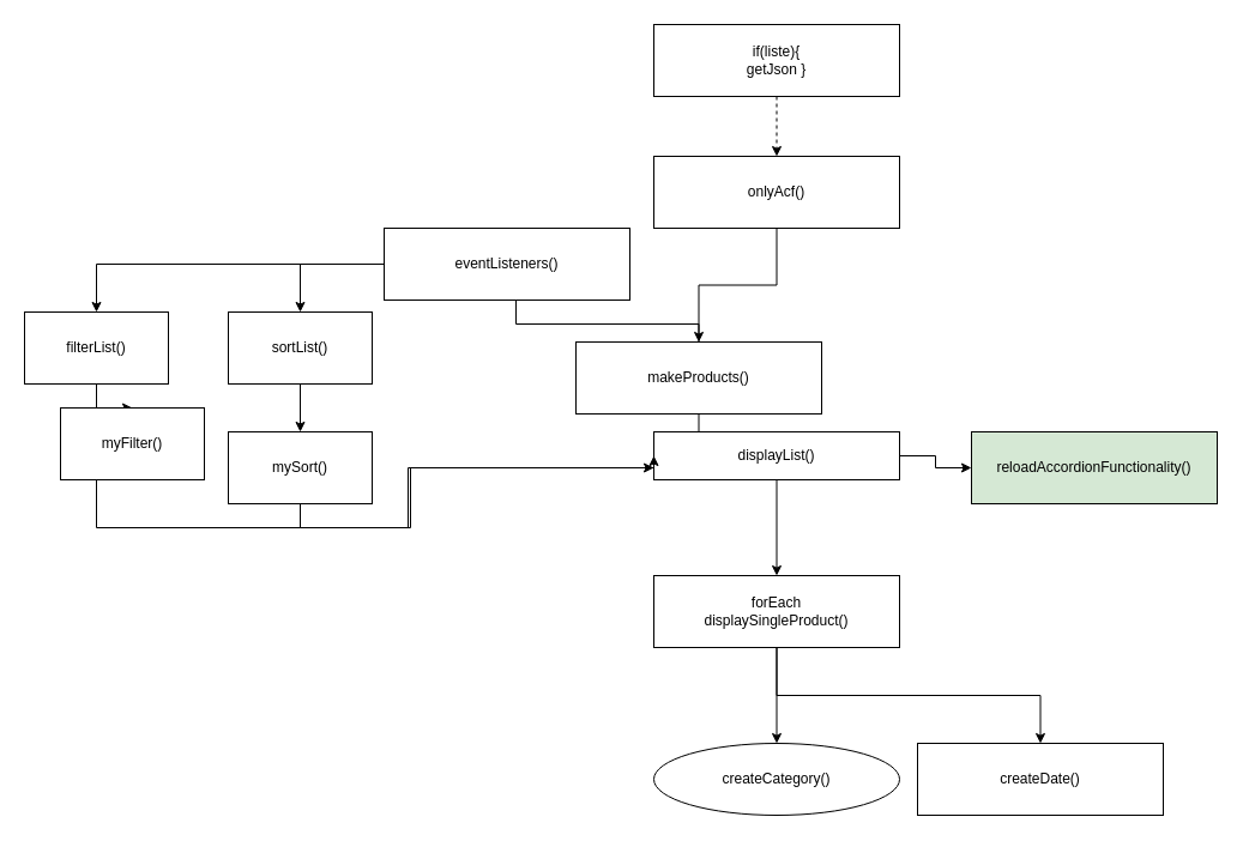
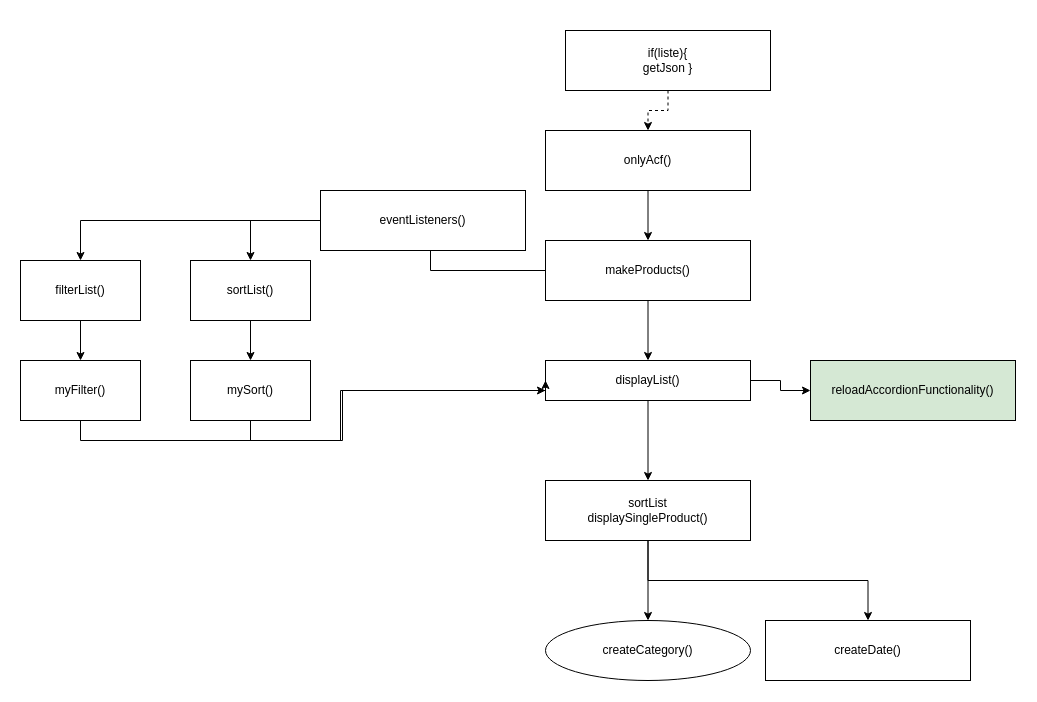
  <mxCell id="0" />
  <mxCell id="1" parent="0" />
  <mxCell id="2" style="edgeStyle=orthogonalEdgeStyle;rounded=0;orthogonalLoop=1;jettySize=auto;html=1;exitX=0.5;exitY=1;exitDx=0;exitDy=0;dashed=1;" edge="1" parent="1" source="3" target="5"><mxGeometry relative="1" as="geometry" /></mxCell>
- <mxCell id="3" value="if(liste){&lt;br&gt;getJson }" style="whiteSpace=wrap;html=1;" parent="1" vertex="1"><mxGeometry x="545" y="20" width="205" height="60" as="geometry" /></mxCell>
+ <mxCell id="3" value="if(liste){&lt;br&gt;getJson }" style="whiteSpace=wrap;html=1;" parent="1" vertex="1"><mxGeometry x="565" y="30" width="205" height="60" as="geometry" /></mxCell>
  <mxCell id="4" value="" style="edgeStyle=orthogonalEdgeStyle;rounded=0;orthogonalLoop=1;jettySize=auto;html=1;" edge="1" parent="1" source="5" target="10"><mxGeometry relative="1" as="geometry" /></mxCell>
  <mxCell id="5" value="onlyAcf()" style="whiteSpace=wrap;html=1;" parent="1" vertex="1"><mxGeometry x="545" y="130" width="205" height="60" as="geometry" /></mxCell>
  <mxCell id="6" value="" style="edgeStyle=orthogonalEdgeStyle;rounded=0;orthogonalLoop=1;jettySize=auto;html=1;endArrow=none;" edge="1" parent="1" source="10" target="13"><mxGeometry relative="1" as="geometry"><Array as="points"><mxPoint x="430" y="270" /></Array></mxGeometry></mxCell>
  <mxCell id="7" value="" style="edgeStyle=orthogonalEdgeStyle;rounded=0;orthogonalLoop=1;jettySize=auto;html=1;" edge="1" parent="1" source="10" target="16"><mxGeometry relative="1" as="geometry" /></mxCell>
  <mxCell id="8" style="edgeStyle=orthogonalEdgeStyle;rounded=0;orthogonalLoop=1;jettySize=auto;html=1;exitX=0.5;exitY=1;exitDx=0;exitDy=0;" edge="1" parent="1" source="17" target="18"><mxGeometry relative="1" as="geometry" /></mxCell>
  <mxCell id="9" style="edgeStyle=orthogonalEdgeStyle;rounded=0;orthogonalLoop=1;jettySize=auto;html=1;exitX=0.5;exitY=1;exitDx=0;exitDy=0;" edge="1" parent="1" source="17" target="19"><mxGeometry relative="1" as="geometry" /></mxCell>
- <mxCell id="10" value="makeProducts()" style="whiteSpace=wrap;html=1;" vertex="1" parent="1"><mxGeometry x="480" y="285" width="205" height="60" as="geometry" /></mxCell>
+ <mxCell id="10" value="makeProducts()" style="whiteSpace=wrap;html=1;" vertex="1" parent="1"><mxGeometry x="545" y="240" width="205" height="60" as="geometry" /></mxCell>
  <mxCell id="11" value="" style="edgeStyle=orthogonalEdgeStyle;rounded=0;orthogonalLoop=1;jettySize=auto;html=1;" edge="1" parent="1" source="13" target="22"><mxGeometry relative="1" as="geometry" /></mxCell>
  <mxCell id="12" value="" style="edgeStyle=orthogonalEdgeStyle;rounded=0;orthogonalLoop=1;jettySize=auto;html=1;" edge="1" parent="1" source="13" target="24"><mxGeometry relative="1" as="geometry"><Array as="points"><mxPoint x="398" y="220" /><mxPoint x="250" y="220" /></Array></mxGeometry></mxCell>
  <mxCell id="13" value="eventListeners()" style="whiteSpace=wrap;html=1;" vertex="1" parent="1"><mxGeometry x="320" y="190" width="205" height="60" as="geometry" /></mxCell>
  <mxCell id="14" value="" style="edgeStyle=orthogonalEdgeStyle;rounded=0;orthogonalLoop=1;jettySize=auto;html=1;" edge="1" parent="1" source="16" target="17"><mxGeometry relative="1" as="geometry" /></mxCell>
  <mxCell id="15" style="edgeStyle=orthogonalEdgeStyle;rounded=0;orthogonalLoop=1;jettySize=auto;html=1;exitX=1;exitY=0.5;exitDx=0;exitDy=0;" edge="1" parent="1" source="16" target="20"><mxGeometry relative="1" as="geometry" /></mxCell>
  <mxCell id="16" value="displayList()" style="whiteSpace=wrap;html=1;" vertex="1" parent="1"><mxGeometry x="545" y="360" width="205" height="40" as="geometry" /></mxCell>
- <mxCell id="17" value="forEach&lt;br&gt;displaySingleProduct()" style="whiteSpace=wrap;html=1;" vertex="1" parent="1"><mxGeometry x="545" y="480" width="205" height="60" as="geometry" /></mxCell>
+ <mxCell id="17" value="sortList&lt;br&gt;displaySingleProduct()" style="whiteSpace=wrap;html=1;" vertex="1" parent="1"><mxGeometry x="545" y="480" width="205" height="60" as="geometry" /></mxCell>
  <mxCell id="18" value="createCategory()" style="ellipse;whiteSpace=wrap;html=1;" vertex="1" parent="1"><mxGeometry x="545" y="620" width="205" height="60" as="geometry" /></mxCell>
  <mxCell id="19" value="createDate()" style="whiteSpace=wrap;html=1;" vertex="1" parent="1"><mxGeometry x="765" y="620" width="205" height="60" as="geometry" /></mxCell>
  <mxCell id="20" value="reloadAccordionFunctionality()" style="whiteSpace=wrap;html=1;fillColor=#d5e8d4;" vertex="1" parent="1"><mxGeometry x="810" y="360" width="205" height="60" as="geometry" /></mxCell>
  <mxCell id="21" value="" style="edgeStyle=orthogonalEdgeStyle;rounded=0;orthogonalLoop=1;jettySize=auto;html=1;" edge="1" parent="1" source="22" target="28"><mxGeometry relative="1" as="geometry" /></mxCell>
  <mxCell id="22" value="filterList()" style="whiteSpace=wrap;html=1;" vertex="1" parent="1"><mxGeometry x="20" y="260" width="120" height="60" as="geometry" /></mxCell>
  <mxCell id="23" value="" style="edgeStyle=orthogonalEdgeStyle;rounded=0;orthogonalLoop=1;jettySize=auto;html=1;" edge="1" parent="1" source="24" target="26"><mxGeometry relative="1" as="geometry" /></mxCell>
  <mxCell id="24" value="sortList()" style="whiteSpace=wrap;html=1;" vertex="1" parent="1"><mxGeometry x="190" y="260" width="120" height="60" as="geometry" /></mxCell>
  <mxCell id="25" style="edgeStyle=orthogonalEdgeStyle;rounded=0;orthogonalLoop=1;jettySize=auto;html=1;exitX=0.5;exitY=1;exitDx=0;exitDy=0;entryX=0;entryY=0.5;entryDx=0;entryDy=0;" edge="1" parent="1" source="26" target="16"><mxGeometry relative="1" as="geometry"><Array as="points"><mxPoint x="250" y="440" /><mxPoint x="340" y="440" /><mxPoint x="340" y="390" /></Array></mxGeometry></mxCell>
  <mxCell id="26" value="mySort()" style="whiteSpace=wrap;html=1;" vertex="1" parent="1"><mxGeometry x="190" y="360" width="120" height="60" as="geometry" /></mxCell>
  <mxCell id="27" style="edgeStyle=orthogonalEdgeStyle;rounded=0;orthogonalLoop=1;jettySize=auto;html=1;exitX=0.5;exitY=1;exitDx=0;exitDy=0;" edge="1" parent="1" source="28" target="16"><mxGeometry relative="1" as="geometry"><Array as="points"><mxPoint x="80" y="440" /><mxPoint x="342" y="440" /><mxPoint x="342" y="390" /></Array></mxGeometry></mxCell>
- <mxCell id="28" value="myFilter()" style="whiteSpace=wrap;html=1;" vertex="1" parent="1"><mxGeometry x="50" y="340" width="120" height="60" as="geometry" /></mxCell>
+ <mxCell id="28" value="myFilter()" style="whiteSpace=wrap;html=1;" vertex="1" parent="1"><mxGeometry x="20" y="360" width="120" height="60" as="geometry" /></mxCell>
  <mxCell id="29" style="edgeStyle=orthogonalEdgeStyle;rounded=0;orthogonalLoop=1;jettySize=auto;html=1;exitX=0.5;exitY=1;exitDx=0;exitDy=0;" edge="1" parent="1" source="16" target="16"><mxGeometry relative="1" as="geometry" /></mxCell>
